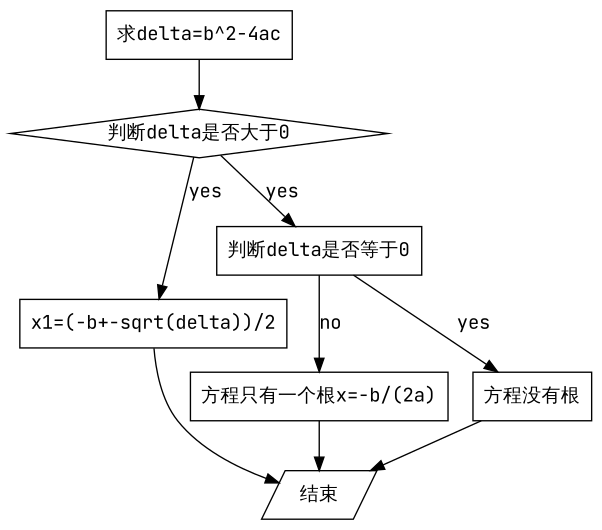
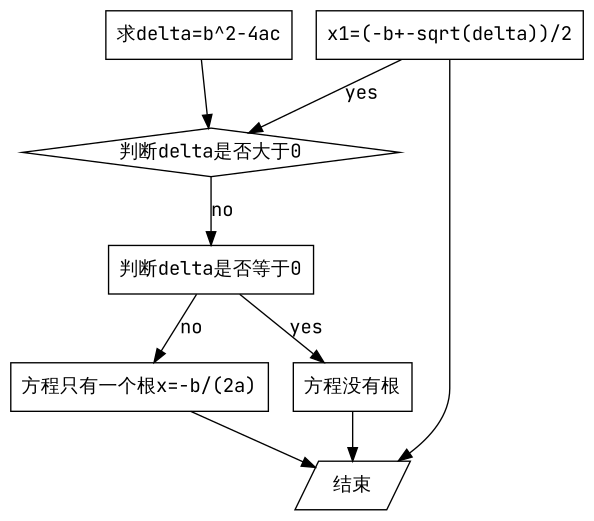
  digraph {
    fontname="JetBrains Mono"
    node [fontname="JetBrains Mono" shape=rectangle]
    edge [fontname="JetBrains Mono"]
    n1 [label="求delta=b^2-4ac"]
    n2 [label="判断delta是否大于0" shape=diamond]
    n3 [label="x1=(-b+-sqrt(delta))/2"]
    n4 [label="判断delta是否等于0" shape=box]
    n5 [label="结束" shape=parallelogram]
    n6 [label="方程只有一个根x=-b/(2a)"]
    n7 [label="方程没有根"]
    n1 -> n2
-   n2 -> n3 [label=yes]
-   n2 -> n4 [label=yes]
+   n3 -> n2 [label=yes]
+   n2 -> n4 [label=no]
    n3 -> n5
    n4 -> n6 [label=no]
    n4 -> n7 [label=yes]
    n6 -> n5
    n7 -> n5
  }
